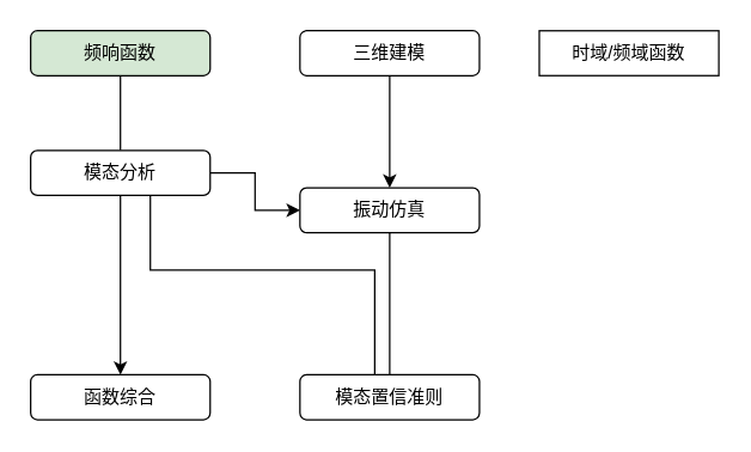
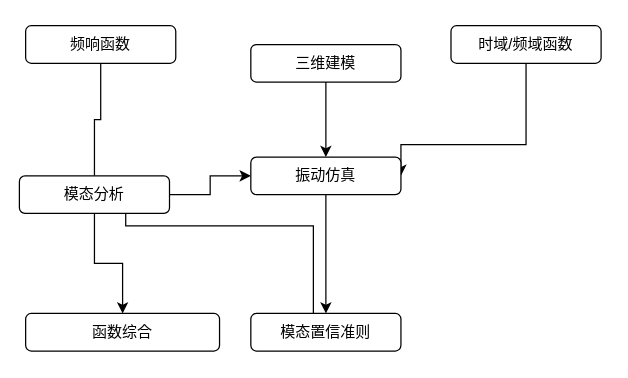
  <mxCell id="0" />
  <mxCell id="1" parent="0" />
  <mxCell id="2" value="" style="edgeStyle=orthogonalEdgeStyle;rounded=0;orthogonalLoop=1;jettySize=auto;html=1;endArrow=none;" edge="1" parent="1" source="3" target="9"><mxGeometry relative="1" as="geometry" /></mxCell>
- <mxCell id="3" value="频响函数" style="rounded=1;whiteSpace=wrap;html=1;fillColor=#d5e8d4;" vertex="1" parent="1"><mxGeometry x="20" y="20" width="120" height="30" as="geometry" /></mxCell>
- <mxCell id="5" value="时域/频域函数" style="whiteSpace=wrap;html=1;rounded=0;" vertex="1" parent="1"><mxGeometry x="360" y="20" width="120" height="30" as="geometry" /></mxCell>
+ <mxCell id="3" value="频响函数" style="rounded=1;whiteSpace=wrap;html=1;" vertex="1" parent="1"><mxGeometry x="20" y="20" width="120" height="30" as="geometry" /></mxCell>
+ <mxCell id="4" style="edgeStyle=orthogonalEdgeStyle;rounded=0;orthogonalLoop=1;jettySize=auto;html=1;entryX=1;entryY=0.5;entryDx=0;entryDy=0;" edge="1" parent="1" source="5" target="14"><mxGeometry relative="1" as="geometry"><Array as="points"><mxPoint x="420" y="115" /></Array></mxGeometry></mxCell>
+ <mxCell id="5" value="时域/频域函数" style="rounded=1;whiteSpace=wrap;html=1;" vertex="1" parent="1"><mxGeometry x="360" y="20" width="120" height="30" as="geometry" /></mxCell>
  <mxCell id="6" value="" style="edgeStyle=orthogonalEdgeStyle;rounded=0;orthogonalLoop=1;jettySize=auto;html=1;" edge="1" parent="1" source="9" target="10"><mxGeometry relative="1" as="geometry" /></mxCell>
  <mxCell id="7" style="edgeStyle=orthogonalEdgeStyle;rounded=0;orthogonalLoop=1;jettySize=auto;html=1;endArrow=none;" edge="1" parent="1" source="9" target="15"><mxGeometry relative="1" as="geometry"><Array as="points"><mxPoint x="100" y="180" /><mxPoint x="250" y="180" /></Array></mxGeometry></mxCell>
  <mxCell id="8" value="" style="edgeStyle=orthogonalEdgeStyle;rounded=0;orthogonalLoop=1;jettySize=auto;html=1;" edge="1" parent="1" source="9" target="14"><mxGeometry relative="1" as="geometry" /></mxCell>
- <mxCell id="9" value="模态分析" style="rounded=1;whiteSpace=wrap;html=1;" vertex="1" parent="1"><mxGeometry x="20" y="100" width="120" height="30" as="geometry" /></mxCell>
- <mxCell id="10" value="函数综合" style="rounded=1;whiteSpace=wrap;html=1;" vertex="1" parent="1"><mxGeometry x="20" y="250" width="120" height="30" as="geometry" /></mxCell>
+ <mxCell id="9" value="模态分析" style="rounded=1;whiteSpace=wrap;html=1;" vertex="1" parent="1"><mxGeometry x="15" y="140" width="120" height="30" as="geometry" /></mxCell>
+ <mxCell id="10" value="函数综合" style="rounded=1;whiteSpace=wrap;html=1;" vertex="1" parent="1"><mxGeometry x="20" y="250" width="155" height="30" as="geometry" /></mxCell>
  <mxCell id="11" value="" style="edgeStyle=orthogonalEdgeStyle;rounded=0;orthogonalLoop=1;jettySize=auto;html=1;" edge="1" parent="1" source="12" target="14"><mxGeometry relative="1" as="geometry" /></mxCell>
- <mxCell id="12" value="三维建模" style="rounded=1;whiteSpace=wrap;html=1;" vertex="1" parent="1"><mxGeometry x="200" y="20" width="120" height="30" as="geometry" /></mxCell>
- <mxCell id="13" style="edgeStyle=orthogonalEdgeStyle;rounded=0;orthogonalLoop=1;jettySize=auto;html=1;endArrow=none;" edge="1" parent="1" source="14" target="15"><mxGeometry relative="1" as="geometry"><Array as="points"><mxPoint x="260" y="170" /><mxPoint x="260" y="170" /></Array></mxGeometry></mxCell>
+ <mxCell id="12" value="三维建模" style="rounded=1;whiteSpace=wrap;html=1;" vertex="1" parent="1"><mxGeometry x="200" y="35" width="120" height="30" as="geometry" /></mxCell>
+ <mxCell id="13" style="edgeStyle=orthogonalEdgeStyle;rounded=0;orthogonalLoop=1;jettySize=auto;html=1;" edge="1" parent="1" source="14" target="15"><mxGeometry relative="1" as="geometry"><Array as="points"><mxPoint x="260" y="170" /><mxPoint x="260" y="170" /></Array></mxGeometry></mxCell>
  <mxCell id="14" value="振动仿真" style="rounded=1;whiteSpace=wrap;html=1;" vertex="1" parent="1"><mxGeometry x="200" y="125" width="120" height="30" as="geometry" /></mxCell>
  <mxCell id="15" value="模态置信准则" style="rounded=1;whiteSpace=wrap;html=1;" vertex="1" parent="1"><mxGeometry x="200" y="250" width="120" height="30" as="geometry" /></mxCell>
